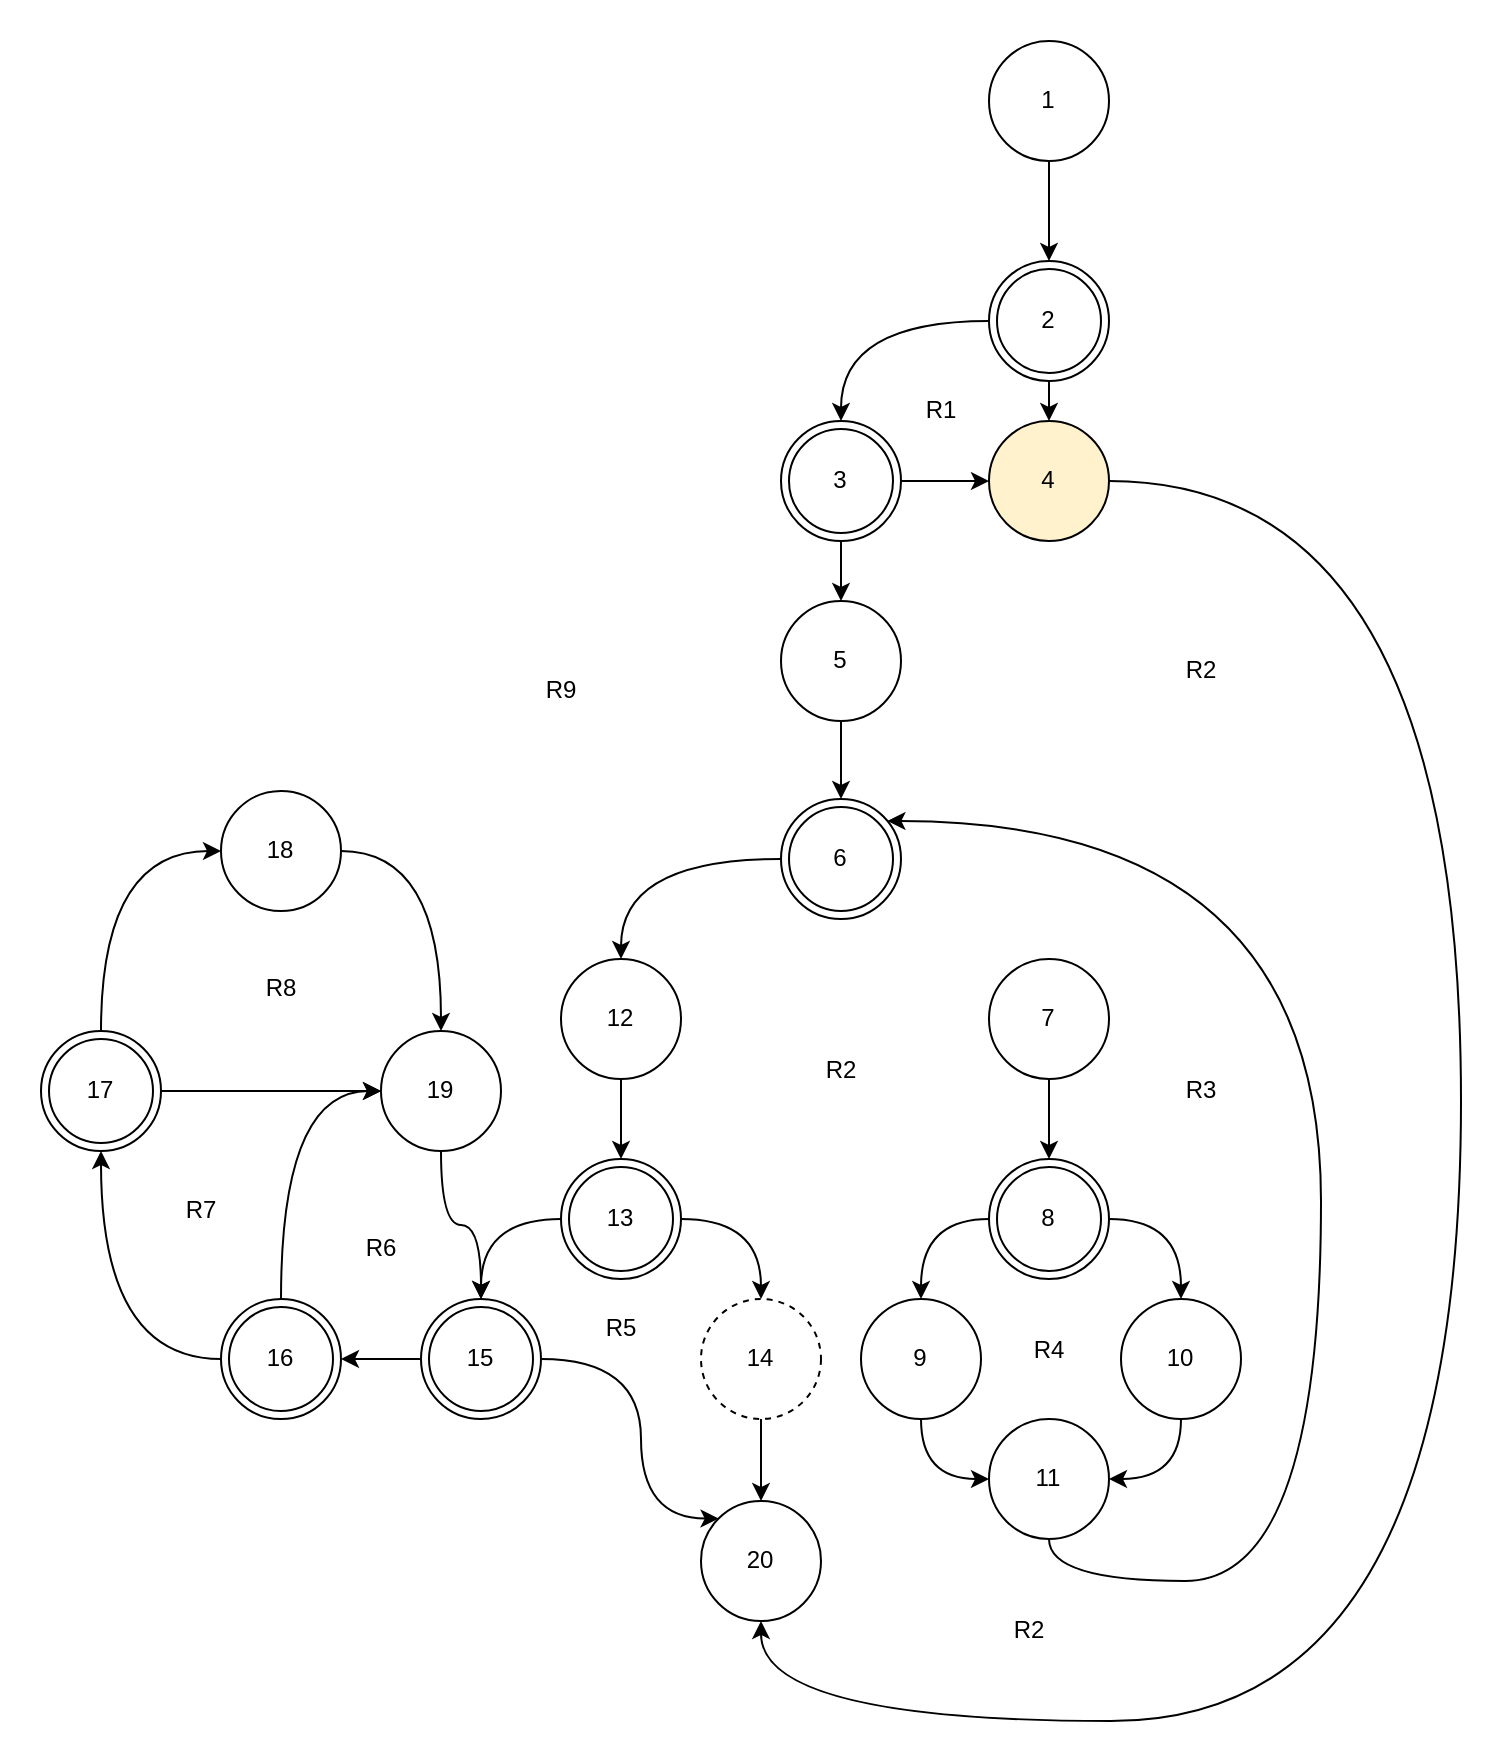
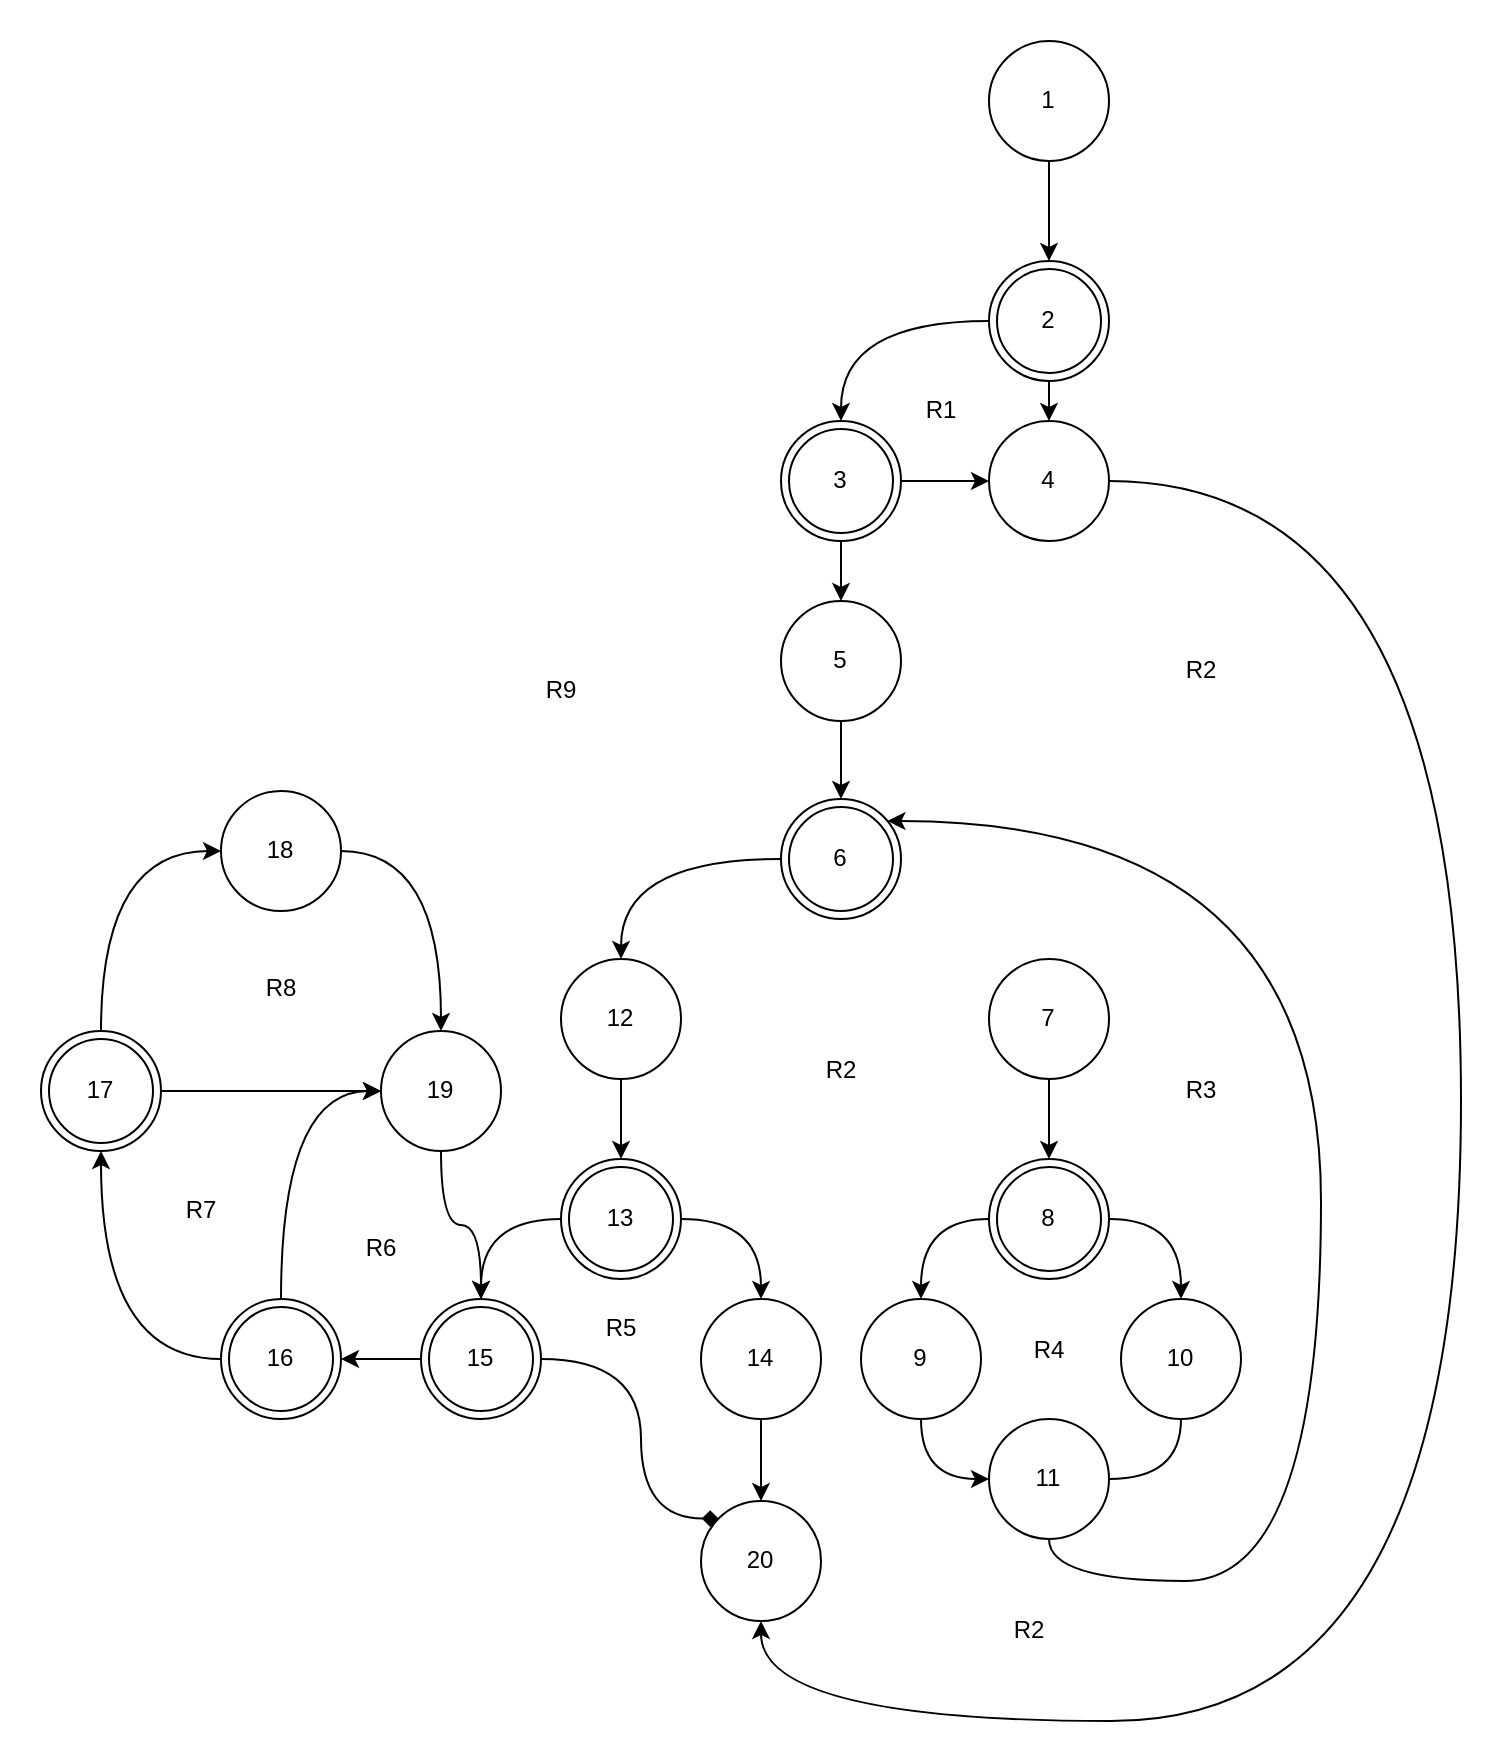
  <mxCell id="0" />
  <mxCell id="1" parent="0" />
  <mxCell id="2" style="edgeStyle=orthogonalEdgeStyle;curved=1;rounded=0;orthogonalLoop=1;jettySize=auto;html=1;" parent="1" source="4" target="11" edge="1"><mxGeometry relative="1" as="geometry" /></mxCell>
  <mxCell id="3" style="edgeStyle=orthogonalEdgeStyle;rounded=0;orthogonalLoop=1;jettySize=auto;html=1;curved=1;" edge="1" parent="1" source="4" target="8"><mxGeometry relative="1" as="geometry" /></mxCell>
  <mxCell id="4" value="2" style="ellipse;shape=doubleEllipse;whiteSpace=wrap;html=1;aspect=fixed;" parent="1" vertex="1"><mxGeometry x="494" y="130" width="60" height="60" as="geometry" /></mxCell>
  <mxCell id="5" style="edgeStyle=orthogonalEdgeStyle;rounded=0;orthogonalLoop=1;jettySize=auto;html=1;curved=1;" parent="1" source="6" target="4" edge="1"><mxGeometry relative="1" as="geometry" /></mxCell>
  <mxCell id="6" value="1" style="ellipse;whiteSpace=wrap;html=1;aspect=fixed;" parent="1" vertex="1"><mxGeometry x="494" y="20" width="60" height="60" as="geometry" /></mxCell>
  <mxCell id="7" style="edgeStyle=orthogonalEdgeStyle;rounded=0;orthogonalLoop=1;jettySize=auto;html=1;curved=1;" edge="1" parent="1" source="8" target="47"><mxGeometry relative="1" as="geometry"><Array as="points"><mxPoint x="730" y="240" /><mxPoint x="730" y="860" /><mxPoint x="380" y="860" /></Array></mxGeometry></mxCell>
- <mxCell id="8" value="4" style="ellipse;whiteSpace=wrap;html=1;aspect=fixed;fillColor=#fff2cc;" parent="1" vertex="1"><mxGeometry x="494" y="210" width="60" height="60" as="geometry" /></mxCell>
+ <mxCell id="8" value="4" style="ellipse;whiteSpace=wrap;html=1;aspect=fixed;" parent="1" vertex="1"><mxGeometry x="494" y="210" width="60" height="60" as="geometry" /></mxCell>
  <mxCell id="9" style="edgeStyle=orthogonalEdgeStyle;curved=1;rounded=0;orthogonalLoop=1;jettySize=auto;html=1;" parent="1" source="11" target="8" edge="1"><mxGeometry relative="1" as="geometry" /></mxCell>
  <mxCell id="10" style="edgeStyle=orthogonalEdgeStyle;curved=1;rounded=0;orthogonalLoop=1;jettySize=auto;html=1;" parent="1" source="11" target="13" edge="1"><mxGeometry relative="1" as="geometry" /></mxCell>
  <mxCell id="11" value="3" style="ellipse;shape=doubleEllipse;whiteSpace=wrap;html=1;aspect=fixed;" parent="1" vertex="1"><mxGeometry x="390" y="210" width="60" height="60" as="geometry" /></mxCell>
  <mxCell id="12" style="edgeStyle=orthogonalEdgeStyle;curved=1;rounded=0;orthogonalLoop=1;jettySize=auto;html=1;" parent="1" source="13" target="15" edge="1"><mxGeometry relative="1" as="geometry" /></mxCell>
  <mxCell id="13" value="5" style="ellipse;whiteSpace=wrap;html=1;aspect=fixed;" parent="1" vertex="1"><mxGeometry x="390" y="300" width="60" height="60" as="geometry" /></mxCell>
  <mxCell id="14" style="edgeStyle=orthogonalEdgeStyle;rounded=0;orthogonalLoop=1;jettySize=auto;html=1;curved=1;" edge="1" parent="1" source="15" target="17"><mxGeometry relative="1" as="geometry" /></mxCell>
  <mxCell id="15" value="6" style="ellipse;shape=doubleEllipse;whiteSpace=wrap;html=1;aspect=fixed;" parent="1" vertex="1"><mxGeometry x="390" y="399" width="60" height="60" as="geometry" /></mxCell>
  <mxCell id="16" style="edgeStyle=orthogonalEdgeStyle;curved=1;rounded=0;orthogonalLoop=1;jettySize=auto;html=1;entryX=0.5;entryY=0;entryDx=0;entryDy=0;" parent="1" source="17" target="31" edge="1"><mxGeometry relative="1" as="geometry" /></mxCell>
  <mxCell id="17" value="12" style="ellipse;whiteSpace=wrap;html=1;aspect=fixed;" parent="1" vertex="1"><mxGeometry x="280" y="479" width="60" height="60" as="geometry" /></mxCell>
  <mxCell id="18" style="edgeStyle=orthogonalEdgeStyle;curved=1;rounded=0;orthogonalLoop=1;jettySize=auto;html=1;entryX=0.5;entryY=0;entryDx=0;entryDy=0;" parent="1" source="19" target="22" edge="1"><mxGeometry relative="1" as="geometry" /></mxCell>
  <mxCell id="19" value="7" style="ellipse;whiteSpace=wrap;html=1;aspect=fixed;" parent="1" vertex="1"><mxGeometry x="494" y="479" width="60" height="60" as="geometry" /></mxCell>
  <mxCell id="20" style="edgeStyle=orthogonalEdgeStyle;curved=1;rounded=0;orthogonalLoop=1;jettySize=auto;html=1;" parent="1" source="22" target="24" edge="1"><mxGeometry relative="1" as="geometry" /></mxCell>
  <mxCell id="21" style="edgeStyle=orthogonalEdgeStyle;curved=1;rounded=0;orthogonalLoop=1;jettySize=auto;html=1;" parent="1" source="22" target="26" edge="1"><mxGeometry relative="1" as="geometry"><mxPoint x="430" y="679" as="targetPoint" /></mxGeometry></mxCell>
  <mxCell id="22" value="8" style="ellipse;shape=doubleEllipse;whiteSpace=wrap;html=1;aspect=fixed;" parent="1" vertex="1"><mxGeometry x="494" y="579" width="60" height="60" as="geometry" /></mxCell>
- <mxCell id="23" style="edgeStyle=orthogonalEdgeStyle;rounded=0;orthogonalLoop=1;jettySize=auto;html=1;entryX=1;entryY=0.5;entryDx=0;entryDy=0;curved=1;" edge="1" parent="1" source="24" target="28"><mxGeometry relative="1" as="geometry"><Array as="points"><mxPoint x="590" y="739" /></Array></mxGeometry></mxCell>
+ <mxCell id="23" style="edgeStyle=orthogonalEdgeStyle;rounded=0;orthogonalLoop=1;jettySize=auto;html=1;entryX=1;entryY=0.5;entryDx=0;entryDy=0;curved=1;endArrow=none;" edge="1" parent="1" source="24" target="28"><mxGeometry relative="1" as="geometry"><Array as="points"><mxPoint x="590" y="739" /></Array></mxGeometry></mxCell>
  <mxCell id="24" value="10" style="ellipse;whiteSpace=wrap;html=1;aspect=fixed;" parent="1" vertex="1"><mxGeometry x="560" y="649" width="60" height="60" as="geometry" /></mxCell>
  <mxCell id="25" style="edgeStyle=orthogonalEdgeStyle;rounded=0;orthogonalLoop=1;jettySize=auto;html=1;curved=1;exitX=0.5;exitY=1;exitDx=0;exitDy=0;" edge="1" parent="1" source="26" target="28"><mxGeometry relative="1" as="geometry"><Array as="points"><mxPoint x="460" y="739" /></Array></mxGeometry></mxCell>
  <mxCell id="26" value="9" style="ellipse;whiteSpace=wrap;html=1;aspect=fixed;" parent="1" vertex="1"><mxGeometry x="430" y="649" width="60" height="60" as="geometry" /></mxCell>
  <mxCell id="27" style="edgeStyle=orthogonalEdgeStyle;rounded=0;orthogonalLoop=1;jettySize=auto;html=1;curved=1;" edge="1" parent="1" source="28" target="15"><mxGeometry relative="1" as="geometry"><Array as="points"><mxPoint x="524" y="790" /><mxPoint x="660" y="790" /><mxPoint x="660" y="410" /></Array></mxGeometry></mxCell>
  <mxCell id="28" value="11" style="ellipse;whiteSpace=wrap;html=1;aspect=fixed;" parent="1" vertex="1"><mxGeometry x="494" y="709" width="60" height="60" as="geometry" /></mxCell>
  <mxCell id="29" style="edgeStyle=orthogonalEdgeStyle;curved=1;rounded=0;orthogonalLoop=1;jettySize=auto;html=1;" parent="1" source="31" target="46" edge="1"><mxGeometry relative="1" as="geometry"><mxPoint x="410" y="590" as="targetPoint" /></mxGeometry></mxCell>
  <mxCell id="30" style="edgeStyle=orthogonalEdgeStyle;rounded=0;orthogonalLoop=1;jettySize=auto;html=1;curved=1;" edge="1" parent="1" source="31" target="34"><mxGeometry relative="1" as="geometry" /></mxCell>
  <mxCell id="31" value="13" style="ellipse;shape=doubleEllipse;whiteSpace=wrap;html=1;aspect=fixed;" parent="1" vertex="1"><mxGeometry x="280" y="579" width="60" height="60" as="geometry" /></mxCell>
  <mxCell id="32" style="edgeStyle=orthogonalEdgeStyle;curved=1;rounded=0;orthogonalLoop=1;jettySize=auto;html=1;" parent="1" source="34" target="37" edge="1"><mxGeometry relative="1" as="geometry" /></mxCell>
- <mxCell id="33" style="edgeStyle=orthogonalEdgeStyle;rounded=0;orthogonalLoop=1;jettySize=auto;html=1;entryX=0;entryY=0;entryDx=0;entryDy=0;curved=1;" edge="1" parent="1" source="34" target="47"><mxGeometry relative="1" as="geometry"><Array as="points"><mxPoint x="320" y="679" /><mxPoint x="320" y="759" /></Array></mxGeometry></mxCell>
+ <mxCell id="33" style="edgeStyle=orthogonalEdgeStyle;rounded=0;orthogonalLoop=1;jettySize=auto;html=1;entryX=0;entryY=0;entryDx=0;entryDy=0;curved=1;endArrow=diamond;" edge="1" parent="1" source="34" target="47"><mxGeometry relative="1" as="geometry"><Array as="points"><mxPoint x="320" y="679" /><mxPoint x="320" y="759" /></Array></mxGeometry></mxCell>
  <mxCell id="34" value="15" style="ellipse;shape=doubleEllipse;whiteSpace=wrap;html=1;aspect=fixed;" parent="1" vertex="1"><mxGeometry x="210" y="649" width="60" height="60" as="geometry" /></mxCell>
  <mxCell id="35" style="edgeStyle=orthogonalEdgeStyle;curved=1;rounded=0;orthogonalLoop=1;jettySize=auto;html=1;" parent="1" source="37" target="40" edge="1"><mxGeometry relative="1" as="geometry" /></mxCell>
  <mxCell id="36" style="edgeStyle=orthogonalEdgeStyle;rounded=0;orthogonalLoop=1;jettySize=auto;html=1;curved=1;" edge="1" parent="1" source="37" target="44"><mxGeometry relative="1" as="geometry"><Array as="points"><mxPoint y="545" x="140" /></Array></mxGeometry></mxCell>
  <mxCell id="37" value="16" style="ellipse;shape=doubleEllipse;whiteSpace=wrap;html=1;aspect=fixed;" parent="1" vertex="1"><mxGeometry x="110" y="649" width="60" height="60" as="geometry" /></mxCell>
  <mxCell id="38" style="edgeStyle=orthogonalEdgeStyle;curved=1;rounded=0;orthogonalLoop=1;jettySize=auto;html=1;" parent="1" source="40" target="44" edge="1"><mxGeometry relative="1" as="geometry" /></mxCell>
  <mxCell id="39" style="edgeStyle=orthogonalEdgeStyle;curved=1;rounded=0;orthogonalLoop=1;jettySize=auto;html=1;" parent="1" source="40" target="42" edge="1"><mxGeometry relative="1" as="geometry"><Array as="points"><mxPoint x="50" y="425" /></Array></mxGeometry></mxCell>
  <mxCell id="40" value="17" style="ellipse;shape=doubleEllipse;whiteSpace=wrap;html=1;aspect=fixed;" parent="1" vertex="1"><mxGeometry x="20" y="515" width="60" height="60" as="geometry" /></mxCell>
  <mxCell id="41" style="edgeStyle=orthogonalEdgeStyle;curved=1;rounded=0;orthogonalLoop=1;jettySize=auto;html=1;" parent="1" source="42" target="44" edge="1"><mxGeometry relative="1" as="geometry" /></mxCell>
  <mxCell id="42" value="18" style="ellipse;whiteSpace=wrap;html=1;aspect=fixed;" parent="1" vertex="1"><mxGeometry x="110" y="395" width="60" height="60" as="geometry" /></mxCell>
  <mxCell id="43" style="edgeStyle=orthogonalEdgeStyle;rounded=0;orthogonalLoop=1;jettySize=auto;html=1;curved=1;" edge="1" parent="1" source="44" target="34"><mxGeometry relative="1" as="geometry" /></mxCell>
  <mxCell id="44" value="19" style="ellipse;whiteSpace=wrap;html=1;aspect=fixed;" parent="1" vertex="1"><mxGeometry x="190" y="515" width="60" height="60" as="geometry" /></mxCell>
  <mxCell id="45" style="edgeStyle=orthogonalEdgeStyle;rounded=0;orthogonalLoop=1;jettySize=auto;html=1;" edge="1" parent="1" source="46" target="47"><mxGeometry relative="1" as="geometry" /></mxCell>
- <mxCell id="46" value="14" style="ellipse;whiteSpace=wrap;html=1;aspect=fixed;dashed=1;" vertex="1" parent="1"><mxGeometry x="350" y="649" width="60" height="60" as="geometry" /></mxCell>
+ <mxCell id="46" value="14" style="ellipse;whiteSpace=wrap;html=1;aspect=fixed;" vertex="1" parent="1"><mxGeometry x="350" y="649" width="60" height="60" as="geometry" /></mxCell>
  <mxCell id="47" value="20" style="ellipse;whiteSpace=wrap;html=1;aspect=fixed;" vertex="1" parent="1"><mxGeometry x="350" y="750" width="60" height="60" as="geometry" /></mxCell>
  <mxCell id="48" value="R1" style="text;html=1;align=center;verticalAlign=middle;resizable=0;points=[];autosize=1;strokeColor=none;fillColor=none;" vertex="1" parent="1"><mxGeometry x="450" y="190" width="40" height="30" as="geometry" /></mxCell>
  <mxCell id="49" value="R2" style="text;html=1;align=center;verticalAlign=middle;resizable=0;points=[];autosize=1;strokeColor=none;fillColor=none;" vertex="1" parent="1"><mxGeometry x="580" y="320" width="40" height="30" as="geometry" /></mxCell>
  <mxCell id="50" value="R3" style="text;html=1;align=center;verticalAlign=middle;resizable=0;points=[];autosize=1;strokeColor=none;fillColor=none;" vertex="1" parent="1"><mxGeometry x="580" y="530" width="40" height="30" as="geometry" /></mxCell>
  <mxCell id="51" value="R2" style="text;html=1;align=center;verticalAlign=middle;resizable=0;points=[];autosize=1;strokeColor=none;fillColor=none;" vertex="1" parent="1"><mxGeometry x="400" y="520" width="40" height="30" as="geometry" /></mxCell>
  <mxCell id="52" value="R2" style="text;html=1;align=center;verticalAlign=middle;resizable=0;points=[];autosize=1;strokeColor=none;fillColor=none;" vertex="1" parent="1"><mxGeometry x="494" y="800" width="40" height="30" as="geometry" /></mxCell>
  <mxCell id="53" value="R4" style="text;html=1;align=center;verticalAlign=middle;resizable=0;points=[];autosize=1;strokeColor=none;fillColor=none;" vertex="1" parent="1"><mxGeometry x="504" y="660" width="40" height="30" as="geometry" /></mxCell>
  <mxCell id="54" value="R5" style="text;html=1;align=center;verticalAlign=middle;resizable=0;points=[];autosize=1;strokeColor=none;fillColor=none;" vertex="1" parent="1"><mxGeometry x="290" y="649" width="40" height="30" as="geometry" /></mxCell>
  <mxCell id="55" value="R6" style="text;html=1;align=center;verticalAlign=middle;resizable=0;points=[];autosize=1;strokeColor=none;fillColor=none;" vertex="1" parent="1"><mxGeometry x="170" y="609" width="40" height="30" as="geometry" /></mxCell>
  <mxCell id="56" value="R7" style="text;html=1;align=center;verticalAlign=middle;resizable=0;points=[];autosize=1;strokeColor=none;fillColor=none;" vertex="1" parent="1"><mxGeometry x="80" y="590" width="40" height="30" as="geometry" /></mxCell>
  <mxCell id="57" value="R8" style="text;html=1;align=center;verticalAlign=middle;resizable=0;points=[];autosize=1;strokeColor=none;fillColor=none;" vertex="1" parent="1"><mxGeometry x="120" y="479" width="40" height="30" as="geometry" /></mxCell>
  <mxCell id="58" value="R9" style="text;html=1;align=center;verticalAlign=middle;resizable=0;points=[];autosize=1;strokeColor=none;fillColor=none;" vertex="1" parent="1"><mxGeometry x="260" y="330" width="40" height="30" as="geometry" /></mxCell>
